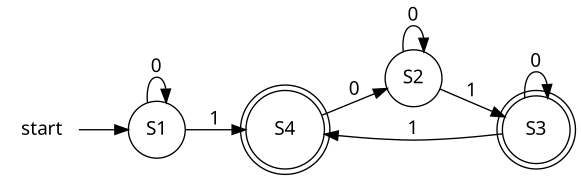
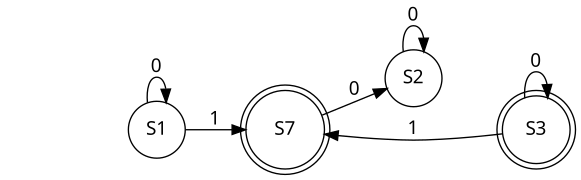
  digraph {
    fontname="Noto Sans"
    rankdir=LR
    node [fontname="Noto Sans" shape=circle]
    edge [fontname="Noto Sans"]
-   n1 [label=start shape=plaintext]
    n2 [label=S1]
-   n3 [label=S4 shape=doublecircle]
+   n3 [label=S7 shape=doublecircle]
    n4 [label=S2]
    n5 [label=S3 shape=doublecircle]
-   n1 -> n2
    n2 -> n2 [label=0]
    n2 -> n3 [label=1]
    n3 -> n4 [label=0]
    n4 -> n4 [label=0]
-   n4 -> n5 [label=1]
    n5 -> n3 [label=1]
    n5 -> n5 [label=0]
  }
